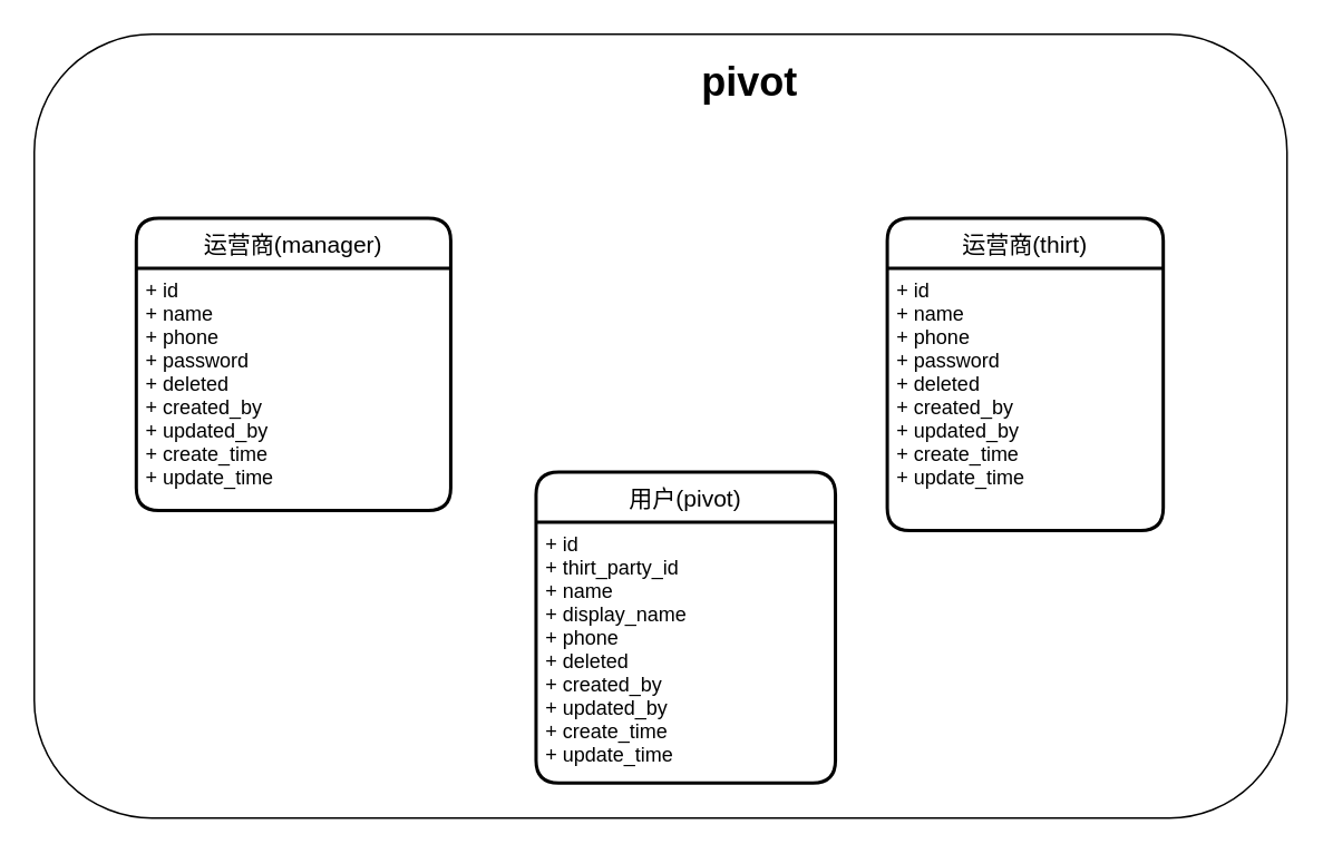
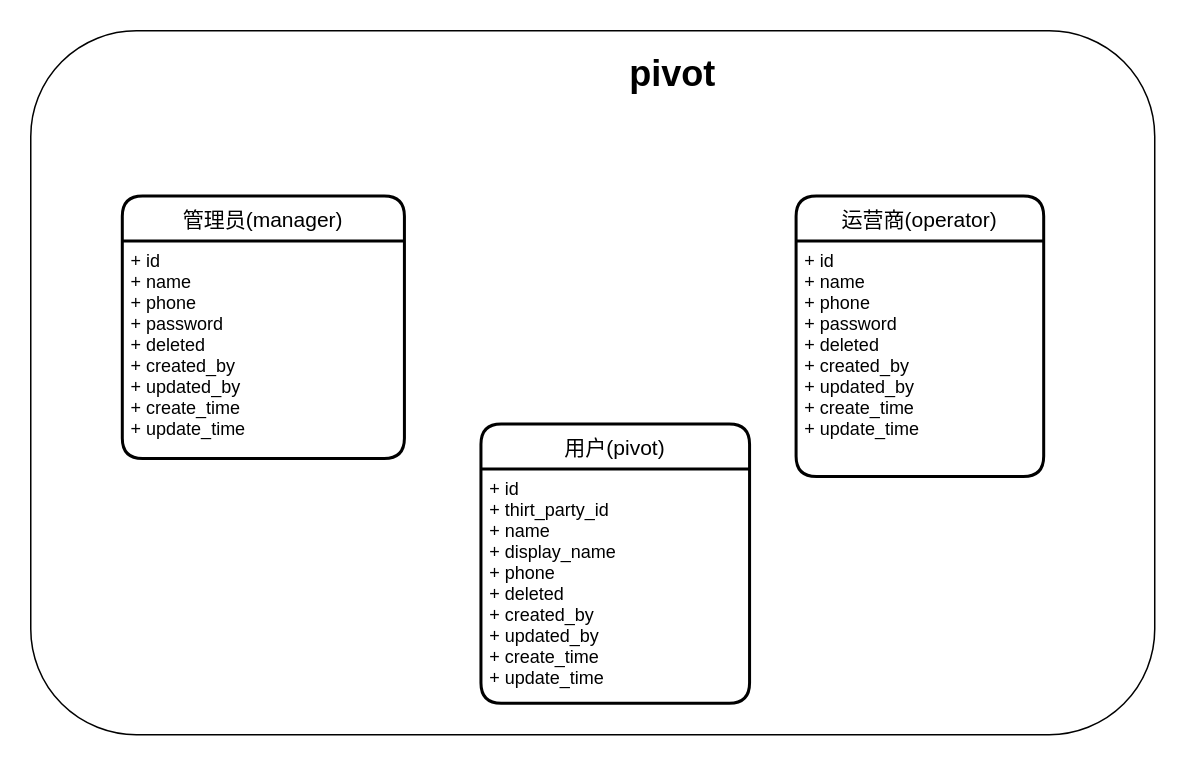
  <mxCell id="0" />
  <mxCell id="1" parent="0" />
  <mxCell id="2" value="" style="rounded=1;whiteSpace=wrap;html=1;" vertex="1" parent="1"><mxGeometry x="20" y="20" width="749" height="469" as="geometry" /></mxCell>
- <mxCell id="3" value="运营商(manager)" style="swimlane;childLayout=stackLayout;horizontal=1;startSize=30;horizontalStack=0;rounded=1;fontSize=14;fontStyle=0;strokeWidth=2;resizeParent=0;resizeLast=1;shadow=0;dashed=0;align=center;" parent="1" vertex="1"><mxGeometry x="81" y="130" width="188" height="175" as="geometry" /></mxCell>
+ <mxCell id="3" value="管理员(manager)" style="swimlane;childLayout=stackLayout;horizontal=1;startSize=30;horizontalStack=0;rounded=1;fontSize=14;fontStyle=0;strokeWidth=2;resizeParent=0;resizeLast=1;shadow=0;dashed=0;align=center;" parent="1" vertex="1"><mxGeometry x="81" y="130" width="188" height="175" as="geometry" /></mxCell>
  <mxCell id="4" value="+ id&#10;+ name&#10;+ phone&#10;+ password&#10;+ deleted&#10;+ created_by&#10;+ updated_by&#10;+ create_time&#10;+ update_time" style="align=left;strokeColor=none;fillColor=none;spacingLeft=4;fontSize=12;verticalAlign=top;resizable=0;rotatable=0;part=1;" parent="3" vertex="1"><mxGeometry y="30" width="188" height="145" as="geometry" /></mxCell>
- <mxCell id="5" value="运营商(thirt)" style="swimlane;childLayout=stackLayout;horizontal=1;startSize=30;horizontalStack=0;rounded=1;fontSize=14;fontStyle=0;strokeWidth=2;resizeParent=0;resizeLast=1;shadow=0;dashed=0;align=center;" parent="1" vertex="1"><mxGeometry x="530" y="130" width="165" height="187" as="geometry" /></mxCell>
+ <mxCell id="5" value="运营商(operator)" style="swimlane;childLayout=stackLayout;horizontal=1;startSize=30;horizontalStack=0;rounded=1;fontSize=14;fontStyle=0;strokeWidth=2;resizeParent=0;resizeLast=1;shadow=0;dashed=0;align=center;" parent="1" vertex="1"><mxGeometry x="530" y="130" width="165" height="187" as="geometry" /></mxCell>
  <mxCell id="6" value="+ id&#10;+ name&#10;+ phone&#10;+ password&#10;+ deleted&#10;+ created_by&#10;+ updated_by&#10;+ create_time&#10;+ update_time" style="align=left;strokeColor=none;fillColor=none;spacingLeft=4;fontSize=12;verticalAlign=top;resizable=0;rotatable=0;part=1;" parent="5" vertex="1"><mxGeometry y="30" width="165" height="157" as="geometry" /></mxCell>
  <mxCell id="7" value="用户(pivot)" style="swimlane;childLayout=stackLayout;horizontal=1;startSize=30;horizontalStack=0;rounded=1;fontSize=14;fontStyle=0;strokeWidth=2;resizeParent=0;resizeLast=1;shadow=0;dashed=0;align=center;" parent="1" vertex="1"><mxGeometry x="320" y="282" width="179" height="186" as="geometry"><mxRectangle x="334" y="69" width="55" height="30" as="alternateBounds" /></mxGeometry></mxCell>
  <mxCell id="8" value="+ id&#10;+ thirt_party_id&#10;+ name&#10;+ display_name&#10;+ phone&#10;+ deleted&#10;+ created_by&#10;+ updated_by&#10;+ create_time&#10;+ update_time" style="align=left;strokeColor=none;fillColor=none;spacingLeft=4;fontSize=12;verticalAlign=top;resizable=0;rotatable=0;part=1;" parent="7" vertex="1"><mxGeometry y="30" width="179" height="156" as="geometry" /></mxCell>
  <mxCell id="9" value="&lt;h1&gt;pivot&lt;/h1&gt;" style="text;html=1;strokeColor=none;fillColor=none;align=center;verticalAlign=middle;whiteSpace=wrap;rounded=0;" vertex="1" parent="1"><mxGeometry x="418" y="34" width="60" height="30" as="geometry" /></mxCell>
